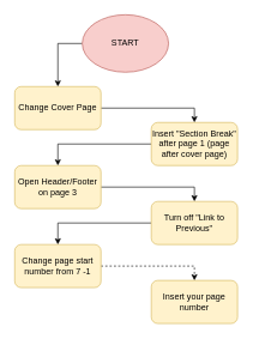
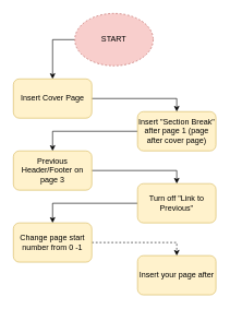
  <mxCell id="0" />
  <mxCell id="1" parent="0" />
  <mxCell id="2" style="edgeStyle=orthogonalEdgeStyle;rounded=0;orthogonalLoop=1;jettySize=auto;html=1;" edge="1" parent="1" source="3" target="5"><mxGeometry relative="1" as="geometry"><Array as="points"><mxPoint x="80" y="60" /></Array></mxGeometry></mxCell>
- <mxCell id="3" value="START" style="ellipse;whiteSpace=wrap;html=1;fillColor=#f8cecc;strokeColor=#b85450;" vertex="1" parent="1"><mxGeometry x="114" width="120" height="80" as="geometry" y="20" /></mxCell>
+ <mxCell id="3" value="START" style="ellipse;whiteSpace=wrap;html=1;fillColor=#f8cecc;strokeColor=#b85450;dashed=1;" vertex="1" parent="1"><mxGeometry x="114" width="120" height="80" as="geometry" y="20" /></mxCell>
  <mxCell id="4" style="edgeStyle=orthogonalEdgeStyle;rounded=0;orthogonalLoop=1;jettySize=auto;html=1;exitX=1;exitY=0.5;exitDx=0;exitDy=0;entryX=0.5;entryY=0;entryDx=0;entryDy=0;" edge="1" parent="1" source="5" target="7"><mxGeometry relative="1" as="geometry" /></mxCell>
- <mxCell id="5" value="Change Cover Page" style="rounded=1;whiteSpace=wrap;html=1;fillColor=#fff2cc;strokeColor=#d6b656;" vertex="1" parent="1"><mxGeometry x="20" y="120" width="120" height="60" as="geometry" /></mxCell>
+ <mxCell id="5" value="Insert Cover Page" style="rounded=1;whiteSpace=wrap;html=1;fillColor=#fff2cc;strokeColor=#d6b656;" vertex="1" parent="1"><mxGeometry x="20" y="120" width="120" height="60" as="geometry" /></mxCell>
  <mxCell id="6" style="edgeStyle=orthogonalEdgeStyle;rounded=0;orthogonalLoop=1;jettySize=auto;html=1;exitX=0;exitY=0.5;exitDx=0;exitDy=0;entryX=0.5;entryY=0;entryDx=0;entryDy=0;" edge="1" parent="1" source="7" target="9"><mxGeometry relative="1" as="geometry" /></mxCell>
  <mxCell id="7" value="Insert &quot;Section Break&quot; after page 1 (page after cover page)" style="rounded=1;whiteSpace=wrap;html=1;fillColor=#fff2cc;strokeColor=#d6b656;" vertex="1" parent="1"><mxGeometry x="210" y="170" width="120" height="60" as="geometry" /></mxCell>
  <mxCell id="8" style="edgeStyle=orthogonalEdgeStyle;rounded=0;orthogonalLoop=1;jettySize=auto;html=1;exitX=1;exitY=0.5;exitDx=0;exitDy=0;entryX=0.5;entryY=0;entryDx=0;entryDy=0;" edge="1" parent="1" source="9" target="11"><mxGeometry relative="1" as="geometry" /></mxCell>
- <mxCell id="9" value="Open Header/Footer on page 3" style="rounded=1;whiteSpace=wrap;html=1;fillColor=#fff2cc;strokeColor=#d6b656;" vertex="1" parent="1"><mxGeometry x="20" y="230" width="120" height="60" as="geometry" /></mxCell>
+ <mxCell id="9" value="Previous Header/Footer on page 3" style="rounded=1;whiteSpace=wrap;html=1;fillColor=#fff2cc;strokeColor=#d6b656;" vertex="1" parent="1"><mxGeometry x="20" y="230" width="120" height="60" as="geometry" /></mxCell>
  <mxCell id="10" style="edgeStyle=orthogonalEdgeStyle;rounded=0;orthogonalLoop=1;jettySize=auto;html=1;exitX=0;exitY=0.5;exitDx=0;exitDy=0;entryX=0.5;entryY=0;entryDx=0;entryDy=0;" edge="1" parent="1" source="11" target="13"><mxGeometry relative="1" as="geometry" /></mxCell>
  <mxCell id="11" value="Turn off &quot;Link to Previous&quot;" style="rounded=1;whiteSpace=wrap;html=1;fillColor=#fff2cc;strokeColor=#d6b656;" vertex="1" parent="1"><mxGeometry x="210" y="280" width="120" height="60" as="geometry" /></mxCell>
  <mxCell id="12" style="edgeStyle=orthogonalEdgeStyle;rounded=0;orthogonalLoop=1;jettySize=auto;html=1;entryX=0.5;entryY=0;entryDx=0;entryDy=0;dashed=1;" edge="1" parent="1" source="13" target="14"><mxGeometry relative="1" as="geometry" /></mxCell>
- <mxCell id="13" value="Change page start number from 7 -1" style="rounded=1;whiteSpace=wrap;html=1;fillColor=#fff2cc;strokeColor=#d6b656;" vertex="1" parent="1"><mxGeometry x="20" y="340" width="120" height="60" as="geometry" /></mxCell>
- <mxCell id="14" value="Insert your page number" style="rounded=1;whiteSpace=wrap;html=1;fillColor=#fff2cc;strokeColor=#d6b656;" vertex="1" parent="1"><mxGeometry x="210" y="390" width="120" height="60" as="geometry" /></mxCell>
+ <mxCell id="13" value="Change page start number from 0 -1" style="rounded=1;whiteSpace=wrap;html=1;fillColor=#fff2cc;strokeColor=#d6b656;" vertex="1" parent="1"><mxGeometry x="20" y="340" width="120" height="60" as="geometry" /></mxCell>
+ <mxCell id="14" value="Insert your page after" style="rounded=1;whiteSpace=wrap;html=1;fillColor=#fff2cc;strokeColor=#d6b656;" vertex="1" parent="1"><mxGeometry x="210" y="390" width="120" height="60" as="geometry" /></mxCell>
